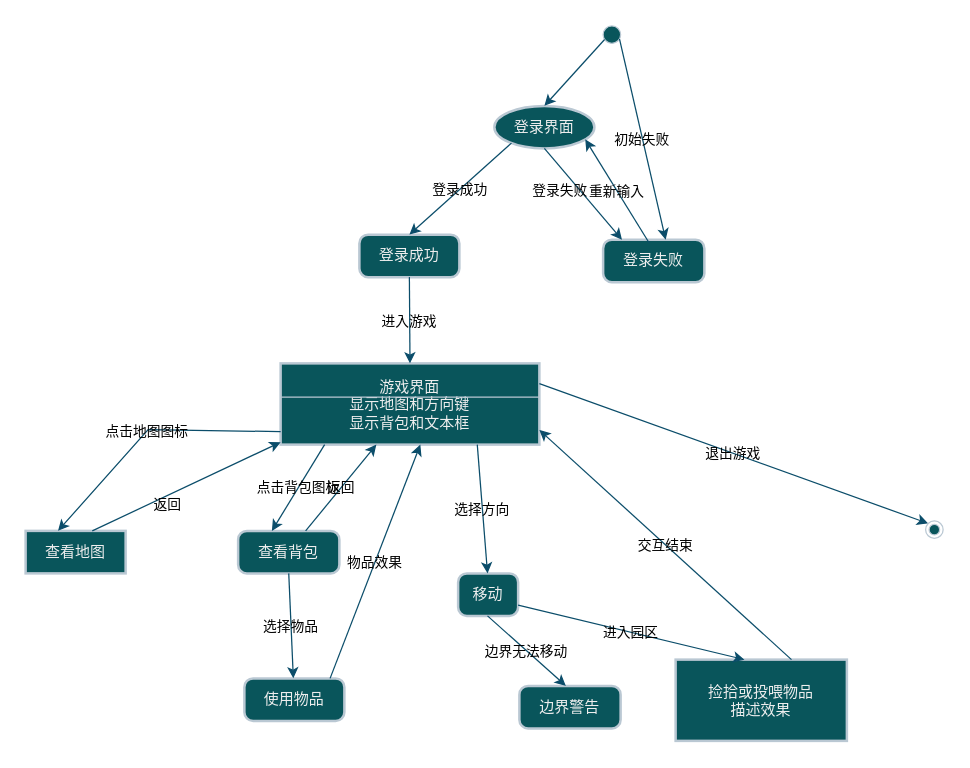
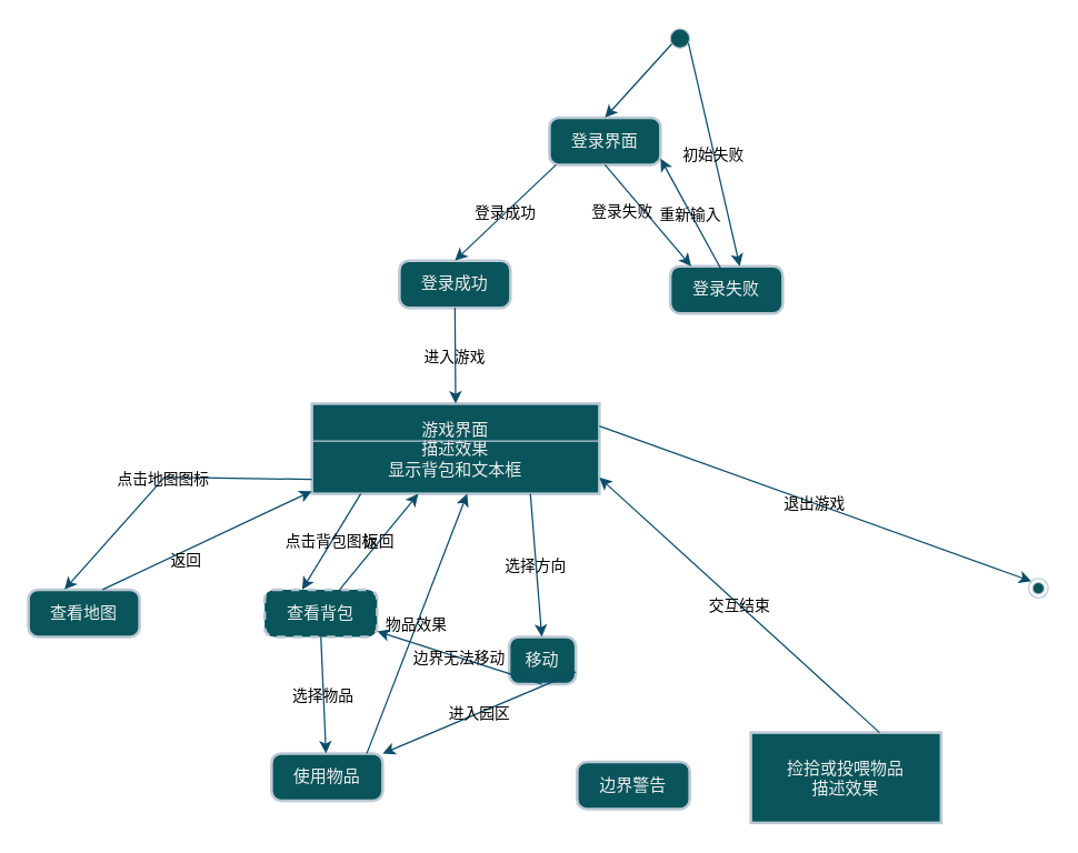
  <mxCell id="0" />
  <mxCell id="1" parent="0" />
  <mxCell id="2" value="" style="ellipse;fillColor=#09555B;labelBackgroundColor=none;strokeColor=#BAC8D3;fontColor=#EEEEEE;" vertex="1" parent="1"><mxGeometry x="482" y="20" width="14" height="14" as="geometry" /></mxCell>
- <mxCell id="3" value="登录界面" style="ellipse;absoluteArcSize=1;arcSize=14;whiteSpace=wrap;strokeWidth=2;labelBackgroundColor=none;fillColor=#09555B;strokeColor=#BAC8D3;fontColor=#EEEEEE;" vertex="1" parent="1"><mxGeometry x="395" y="84" width="80" height="34" as="geometry" /></mxCell>
+ <mxCell id="3" value="登录界面" style="rounded=1;absoluteArcSize=1;arcSize=14;whiteSpace=wrap;strokeWidth=2;labelBackgroundColor=none;fillColor=#09555B;strokeColor=#BAC8D3;fontColor=#EEEEEE;" vertex="1" parent="1"><mxGeometry x="395" y="84" width="80" height="34" as="geometry" /></mxCell>
  <mxCell id="4" value="登录成功" style="rounded=1;absoluteArcSize=1;arcSize=14;whiteSpace=wrap;strokeWidth=2;labelBackgroundColor=none;fillColor=#09555B;strokeColor=#BAC8D3;fontColor=#EEEEEE;" vertex="1" parent="1"><mxGeometry x="287" y="187" width="80" height="34" as="geometry" /></mxCell>
  <mxCell id="5" value="登录失败" style="rounded=1;absoluteArcSize=1;arcSize=14;whiteSpace=wrap;strokeWidth=2;labelBackgroundColor=none;fillColor=#09555B;strokeColor=#BAC8D3;fontColor=#EEEEEE;" vertex="1" parent="1"><mxGeometry x="482" y="191" width="81" height="34" as="geometry" /></mxCell>
- <mxCell id="6" value="游戏界面&#10;显示地图和方向键&#10;显示背包和文本框" style="whiteSpace=wrap;strokeWidth=2;labelBackgroundColor=none;fillColor=#09555B;strokeColor=#BAC8D3;fontColor=#EEEEEE;" vertex="1" parent="1"><mxGeometry x="224" y="290" width="207" height="65" as="geometry" /></mxCell>
- <mxCell id="7" value="查看地图" style="absoluteArcSize=1;arcSize=14;whiteSpace=wrap;strokeWidth=2;labelBackgroundColor=none;fillColor=#09555B;strokeColor=#BAC8D3;fontColor=#EEEEEE;rounded=0;" vertex="1" parent="1"><mxGeometry x="20" y="424" width="80" height="34" as="geometry" /></mxCell>
- <mxCell id="8" value="查看背包" style="rounded=1;absoluteArcSize=1;arcSize=14;whiteSpace=wrap;strokeWidth=2;labelBackgroundColor=none;fillColor=#09555B;strokeColor=#BAC8D3;fontColor=#EEEEEE;" vertex="1" parent="1"><mxGeometry x="190" y="424" width="81" height="34" as="geometry" /></mxCell>
+ <mxCell id="6" value="游戏界面&#10;描述效果&#10;显示背包和文本框" style="whiteSpace=wrap;strokeWidth=2;labelBackgroundColor=none;fillColor=#09555B;strokeColor=#BAC8D3;fontColor=#EEEEEE;" vertex="1" parent="1"><mxGeometry x="224" y="290" width="207" height="65" as="geometry" /></mxCell>
+ <mxCell id="7" value="查看地图" style="rounded=1;absoluteArcSize=1;arcSize=14;whiteSpace=wrap;strokeWidth=2;labelBackgroundColor=none;fillColor=#09555B;strokeColor=#BAC8D3;fontColor=#EEEEEE;" vertex="1" parent="1"><mxGeometry x="20" y="424" width="80" height="34" as="geometry" /></mxCell>
+ <mxCell id="8" value="查看背包" style="rounded=1;absoluteArcSize=1;arcSize=14;whiteSpace=wrap;strokeWidth=2;labelBackgroundColor=none;fillColor=#09555B;strokeColor=#BAC8D3;fontColor=#EEEEEE;dashed=1;" vertex="1" parent="1"><mxGeometry x="190" y="424" width="81" height="34" as="geometry" /></mxCell>
  <mxCell id="9" value="使用物品" style="rounded=1;absoluteArcSize=1;arcSize=14;whiteSpace=wrap;strokeWidth=2;labelBackgroundColor=none;fillColor=#09555B;strokeColor=#BAC8D3;fontColor=#EEEEEE;" vertex="1" parent="1"><mxGeometry x="195" y="542" width="80" height="34" as="geometry" /></mxCell>
  <mxCell id="10" value="移动" style="rounded=1;absoluteArcSize=1;arcSize=14;whiteSpace=wrap;strokeWidth=2;labelBackgroundColor=none;fillColor=#09555B;strokeColor=#BAC8D3;fontColor=#EEEEEE;" vertex="1" parent="1"><mxGeometry x="366" y="458" width="48" height="34" as="geometry" /></mxCell>
  <mxCell id="11" value="边界警告" style="rounded=1;absoluteArcSize=1;arcSize=14;whiteSpace=wrap;strokeWidth=2;labelBackgroundColor=none;fillColor=#09555B;strokeColor=#BAC8D3;fontColor=#EEEEEE;" vertex="1" parent="1"><mxGeometry x="415" y="548" width="81" height="34" as="geometry" /></mxCell>
  <mxCell id="12" value="捡拾或投喂物品&#10;描述效果" style="whiteSpace=wrap;strokeWidth=2;labelBackgroundColor=none;fillColor=#09555B;strokeColor=#BAC8D3;fontColor=#EEEEEE;" vertex="1" parent="1"><mxGeometry x="540" y="527" width="137" height="65" as="geometry" /></mxCell>
  <mxCell id="13" value="" style="startArrow=none;;exitX=0.02;exitY=0.8;entryX=0.5;entryY=0;rounded=0;labelBackgroundColor=none;strokeColor=#0B4D6A;fontColor=default;" edge="1" parent="1" source="2" target="3"><mxGeometry relative="1" as="geometry" /></mxCell>
  <mxCell id="14" value="登录成功" style="startArrow=none;;exitX=0.06;exitY=1;entryX=0.5;entryY=-0.01;rounded=0;labelBackgroundColor=none;strokeColor=#0B4D6A;fontColor=default;" edge="1" parent="1" source="3" target="4"><mxGeometry relative="1" as="geometry" /></mxCell>
  <mxCell id="15" value="登录失败" style="startArrow=none;;exitX=0.5;exitY=1;entryX=0.18;entryY=-0.01;rounded=0;labelBackgroundColor=none;strokeColor=#0B4D6A;fontColor=default;" edge="1" parent="1" source="3" target="5"><mxGeometry x="-0.284" y="-12" relative="1" as="geometry"><mxPoint as="offset" /></mxGeometry></mxCell>
  <mxCell id="16" value="重新输入" style="startArrow=none;;exitX=0.455;exitY=0.079;entryX=1;entryY=0.87;rounded=0;exitDx=0;exitDy=0;exitPerimeter=0;labelBackgroundColor=none;strokeColor=#0B4D6A;fontColor=default;" edge="1" parent="1" source="5" target="3"><mxGeometry relative="1" as="geometry" /></mxCell>
  <mxCell id="17" value="进入游戏" style="startArrow=none;;exitX=0.5;exitY=0.99;entryX=0.5;entryY=-0.01;rounded=0;labelBackgroundColor=none;strokeColor=#0B4D6A;fontColor=default;" edge="1" parent="1" source="4" target="6"><mxGeometry relative="1" as="geometry" /></mxCell>
  <mxCell id="18" value="点击地图图标" style="startArrow=none;;exitX=0;exitY=0.84;entryX=0.32;entryY=-0.01;rounded=0;labelBackgroundColor=none;strokeColor=#0B4D6A;fontColor=default;" edge="1" parent="1" source="6" target="7"><mxGeometry relative="1" as="geometry"><Array as="points"><mxPoint x="118" y="343" /></Array></mxGeometry></mxCell>
  <mxCell id="19" value="返回" style="startArrow=none;;exitX=0.67;exitY=-0.01;entryX=0;entryY=0.97;rounded=0;labelBackgroundColor=none;strokeColor=#0B4D6A;fontColor=default;" edge="1" parent="1" source="7" target="6"><mxGeometry x="-0.228" y="-6" relative="1" as="geometry"><mxPoint as="offset" /></mxGeometry></mxCell>
  <mxCell id="20" value="点击背包图标" style="startArrow=none;;exitX=0.17;exitY=1;entryX=0.33;entryY=-0.01;rounded=0;labelBackgroundColor=none;strokeColor=#0B4D6A;fontColor=default;" edge="1" parent="1" source="6" target="8"><mxGeometry relative="1" as="geometry" /></mxCell>
  <mxCell id="21" value="选择物品" style="startArrow=none;;exitX=0.5;exitY=0.99;entryX=0.49;entryY=0.01;rounded=0;labelBackgroundColor=none;strokeColor=#0B4D6A;fontColor=default;" edge="1" parent="1" source="8" target="9"><mxGeometry relative="1" as="geometry" /></mxCell>
  <mxCell id="22" value="返回" style="startArrow=none;;exitX=0.67;exitY=-0.01;entryX=0.37;entryY=1;rounded=0;labelBackgroundColor=none;strokeColor=#0B4D6A;fontColor=default;" edge="1" parent="1" source="8" target="6"><mxGeometry relative="1" as="geometry" /></mxCell>
  <mxCell id="23" value="物品效果" style="startArrow=none;;exitX=0.85;exitY=0.01;entryX=0.54;entryY=1;rounded=0;labelBackgroundColor=none;strokeColor=#0B4D6A;fontColor=default;" edge="1" parent="1" source="9" target="6"><mxGeometry relative="1" as="geometry" /></mxCell>
  <mxCell id="24" value="选择方向" style="startArrow=none;;exitX=0.76;exitY=1;entryX=0.49;entryY=-0.01;rounded=0;labelBackgroundColor=none;strokeColor=#0B4D6A;fontColor=default;" edge="1" parent="1" source="6" target="10"><mxGeometry relative="1" as="geometry" /></mxCell>
- <mxCell id="25" value="边界无法移动" style="startArrow=none;;exitX=0.49;exitY=0.99;entryX=0.46;entryY=0.01;rounded=0;labelBackgroundColor=none;strokeColor=#0B4D6A;fontColor=default;" edge="1" parent="1" source="10" target="11"><mxGeometry relative="1" as="geometry" /></mxCell>
- <mxCell id="26" value="进入园区" style="startArrow=none;;exitX=0.99;exitY=0.74;entryX=0.4;entryY=-0.01;rounded=0;labelBackgroundColor=none;strokeColor=#0B4D6A;fontColor=default;" edge="1" parent="1" source="10" target="12"><mxGeometry relative="1" as="geometry" /></mxCell>
+ <mxCell id="25" value="边界无法移动" style="startArrow=none;exitX=0.49;exitY=0.99;rounded=0;labelBackgroundColor=none;strokeColor=#0B4D6A;fontColor=default;" edge="1" parent="1" source="10" target="8"><mxGeometry relative="1" as="geometry" /></mxCell>
+ <mxCell id="26" value="进入园区" style="startArrow=none;exitX=0.99;exitY=0.74;rounded=0;labelBackgroundColor=none;strokeColor=#0B4D6A;fontColor=default;" edge="1" parent="1" source="10" target="9"><mxGeometry relative="1" as="geometry" /></mxCell>
  <mxCell id="27" value="交互结束" style="startArrow=none;;exitX=0.68;exitY=-0.01;entryX=1;entryY=0.82;rounded=0;labelBackgroundColor=none;strokeColor=#0B4D6A;fontColor=default;" edge="1" parent="1" source="12" target="6"><mxGeometry relative="1" as="geometry" /></mxCell>
  <mxCell id="28" value="初始失败" style="startArrow=none;;exitX=1.02;exitY=0.8;entryX=0.62;entryY=-0.01;rounded=0;labelBackgroundColor=none;strokeColor=#0B4D6A;fontColor=default;" edge="1" parent="1" source="2" target="5"><mxGeometry relative="1" as="geometry" /></mxCell>
  <mxCell id="29" value="" style="line;strokeWidth=1;fillColor=none;align=left;verticalAlign=middle;spacingTop=-1;spacingLeft=3;spacingRight=3;rotatable=0;labelPosition=right;points=[];portConstraint=eastwest;strokeColor=#BAC8D3;labelBackgroundColor=none;fontColor=#EEEEEE;" vertex="1" parent="1"><mxGeometry x="224" y="313" width="207" height="8" as="geometry" /></mxCell>
  <mxCell id="30" value="退出游戏" style="startArrow=none;;exitX=1;exitY=0.25;rounded=0;exitDx=0;exitDy=0;entryX=0;entryY=0;entryDx=0;entryDy=0;labelBackgroundColor=none;strokeColor=#0B4D6A;fontColor=default;" edge="1" parent="1" source="6" target="31"><mxGeometry relative="1" as="geometry"><mxPoint x="772" y="401.5" as="sourcePoint" /><mxPoint x="742" y="421" as="targetPoint" /></mxGeometry></mxCell>
  <mxCell id="31" value="" style="ellipse;shape=endState;fillColor=#09555B;labelBackgroundColor=none;strokeColor=#BAC8D3;fontColor=#EEEEEE;" vertex="1" parent="1"><mxGeometry x="740" y="416" width="14" height="14" as="geometry" /></mxCell>
